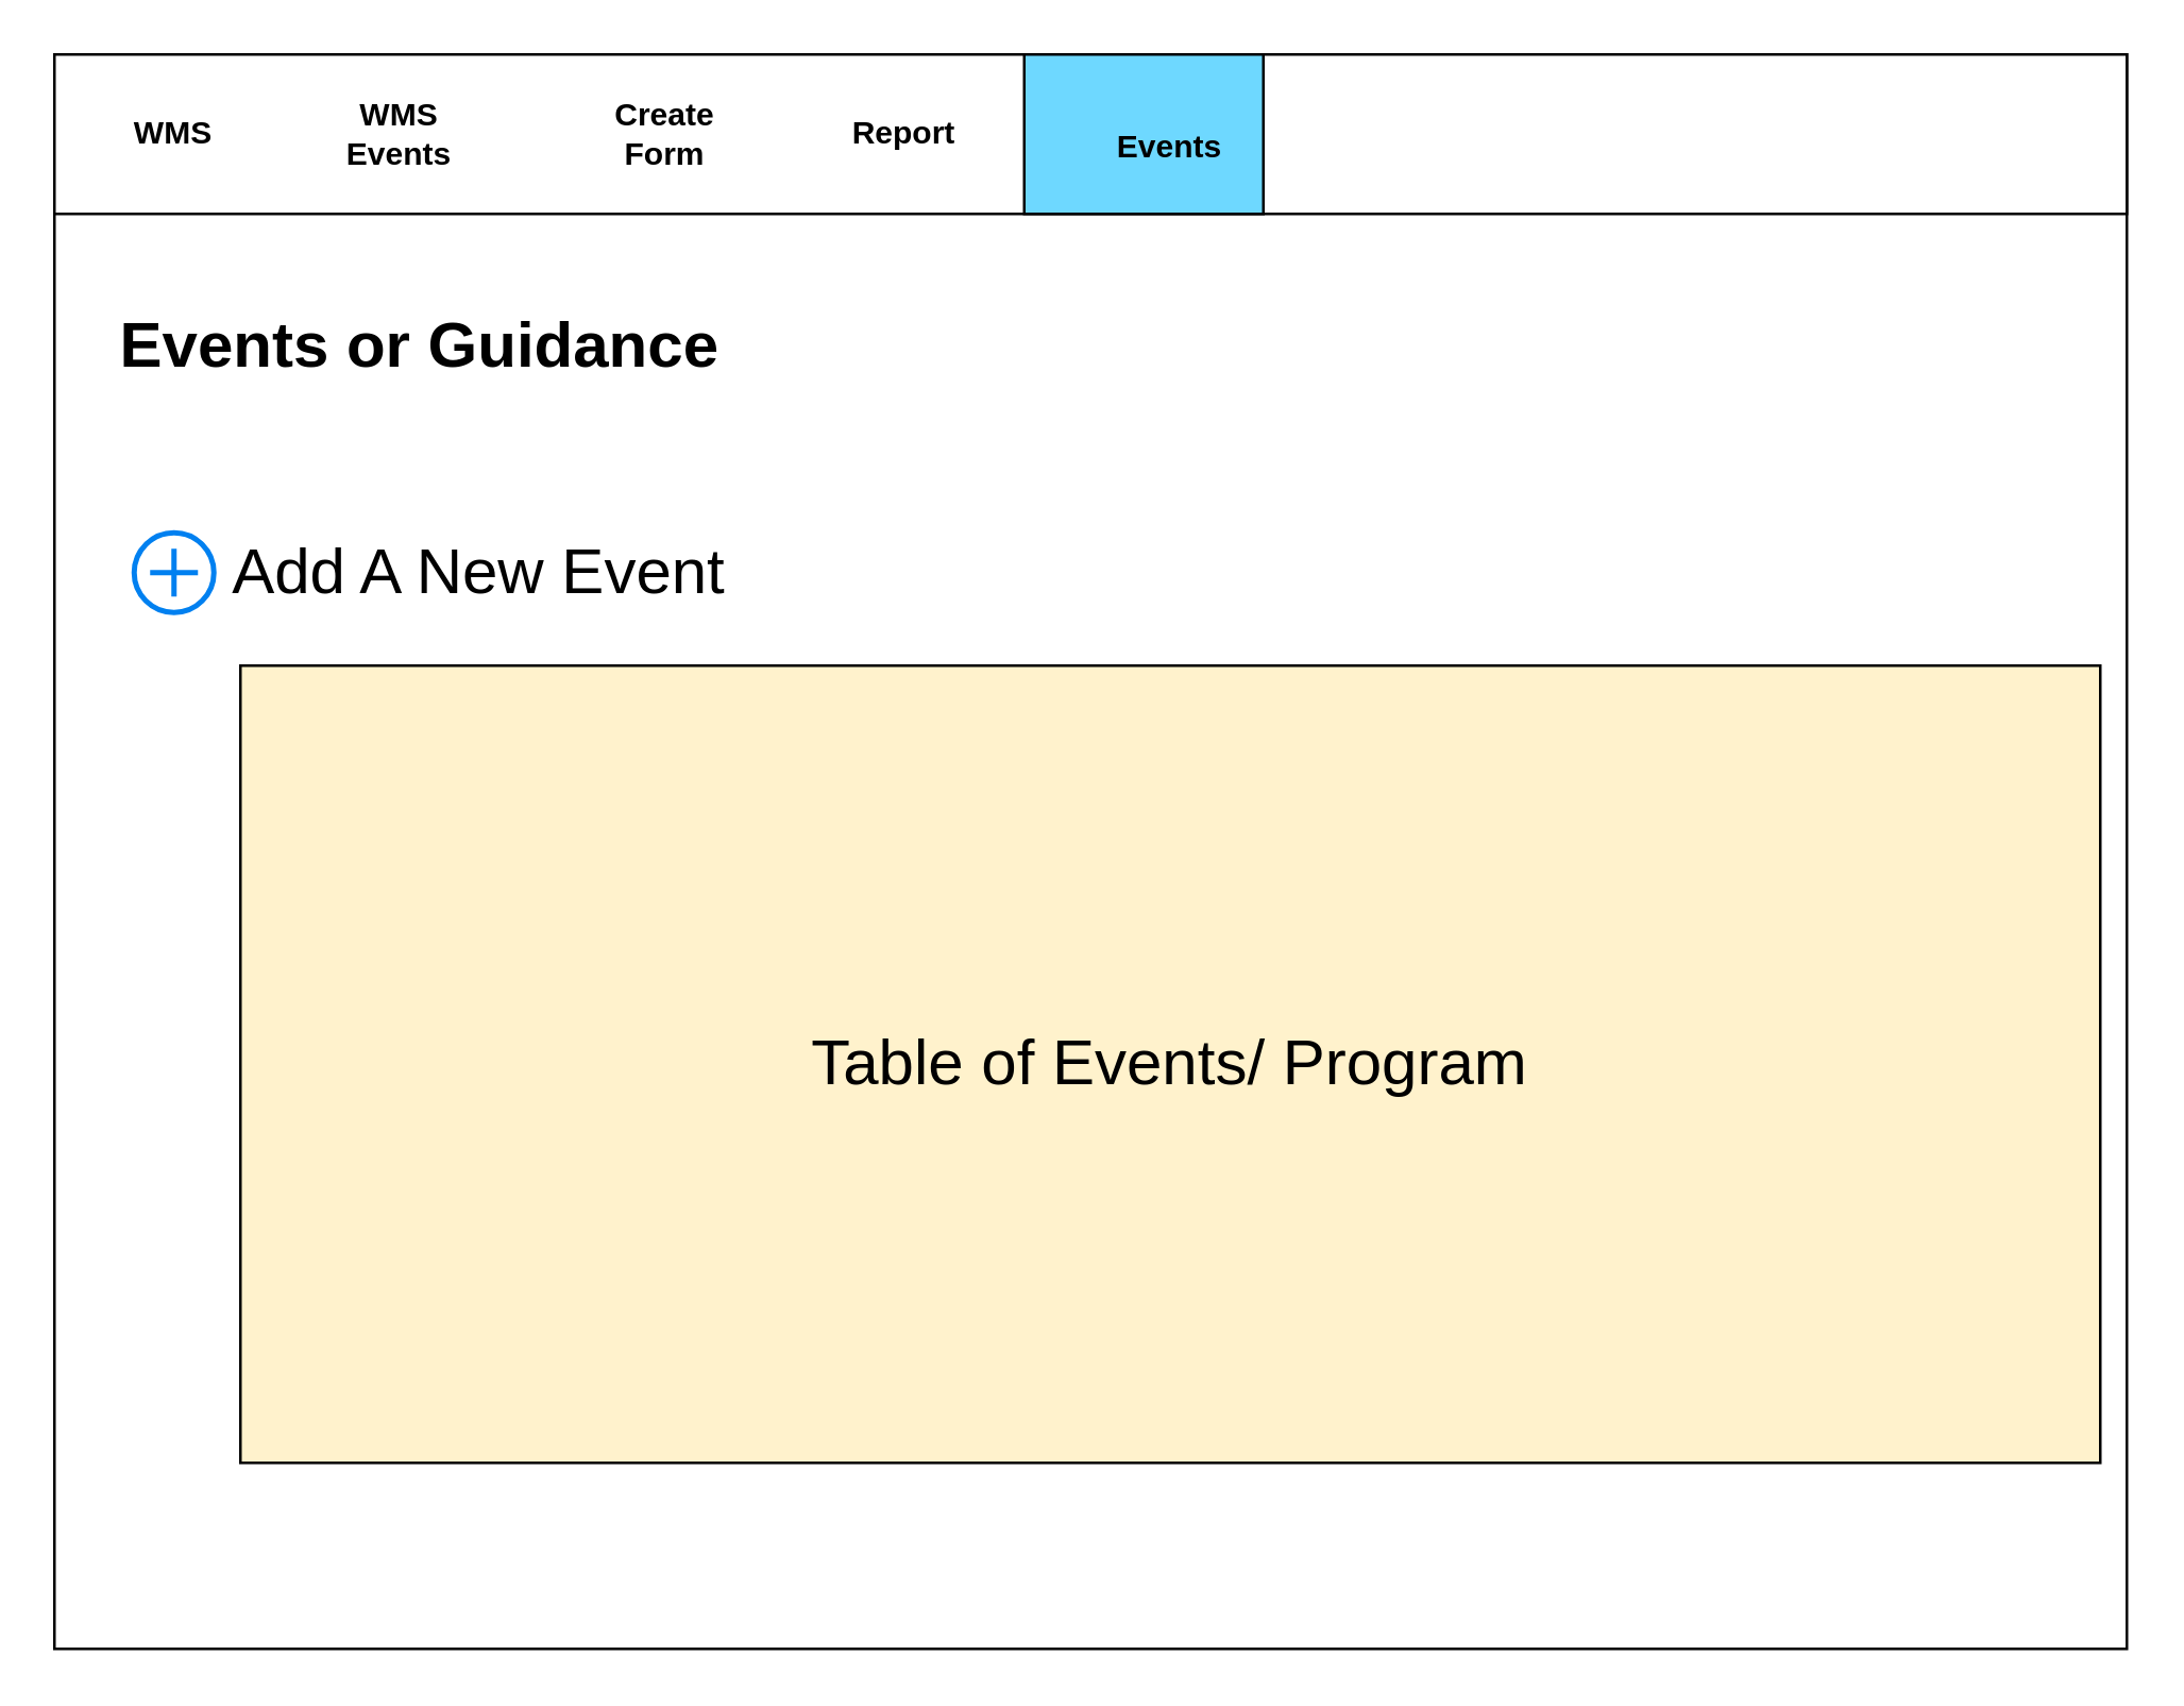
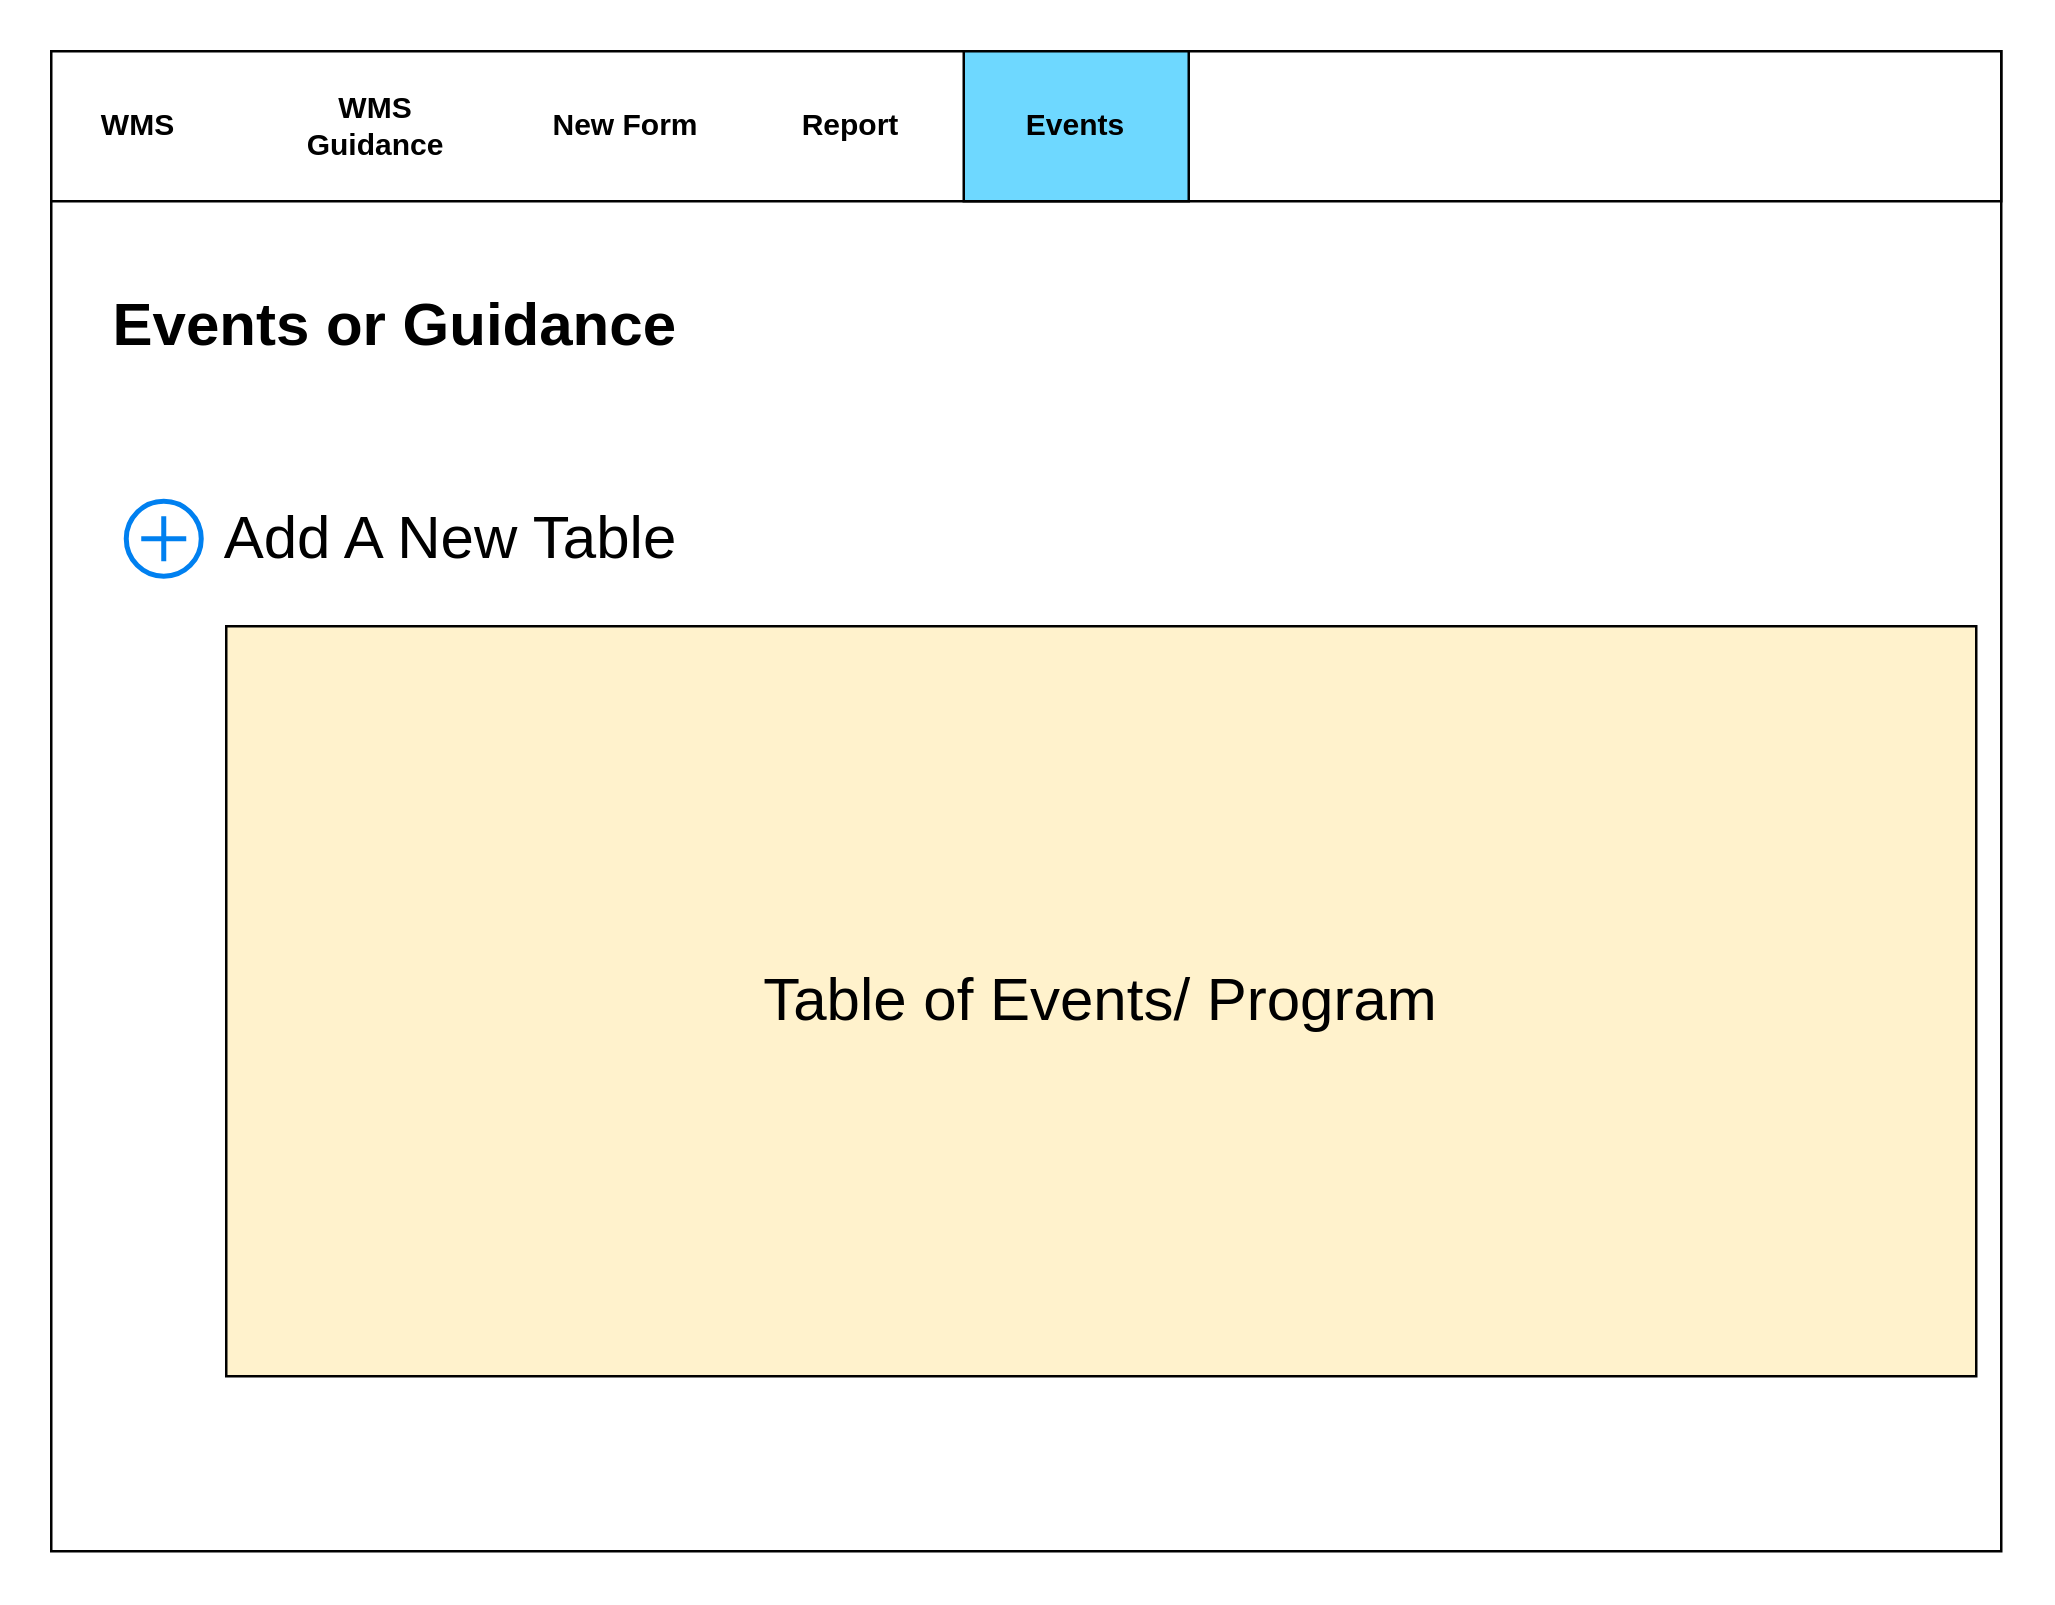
  <mxCell id="0" />
  <mxCell id="1" parent="0" />
  <mxCell id="2" value="" style="rounded=0;whiteSpace=wrap;html=1;" parent="1" vertex="1"><mxGeometry x="20" y="20" width="780" height="600" as="geometry" /></mxCell>
  <mxCell id="3" value="" style="rounded=0;whiteSpace=wrap;html=1;" parent="1" vertex="1"><mxGeometry x="20" y="20" width="780" height="60" as="geometry" /></mxCell>
- <mxCell id="4" value="&lt;b&gt;WMS Events&lt;/b&gt;" style="text;html=1;strokeColor=none;fillColor=none;align=center;verticalAlign=middle;whiteSpace=wrap;rounded=0;" parent="1" vertex="1"><mxGeometry x="120" y="35" width="60" height="30" as="geometry" /></mxCell>
+ <mxCell id="4" value="&lt;b&gt;WMS Guidance&lt;/b&gt;" style="text;html=1;strokeColor=none;fillColor=none;align=center;verticalAlign=middle;whiteSpace=wrap;rounded=0;" parent="1" vertex="1"><mxGeometry x="120" y="35" width="60" height="30" as="geometry" /></mxCell>
  <mxCell id="5" value="&lt;b&gt;Report&lt;/b&gt;" style="text;html=1;strokeColor=none;fillColor=none;align=center;verticalAlign=middle;whiteSpace=wrap;rounded=0;" parent="1" vertex="1"><mxGeometry x="310" y="35" width="60" height="30" as="geometry" /></mxCell>
  <mxCell id="6" value="" style="rounded=0;whiteSpace=wrap;html=1;fillColor=#6ED8FF;" parent="1" vertex="1"><mxGeometry x="385" y="20" width="90" height="60" as="geometry" /></mxCell>
- <mxCell id="7" value="&lt;b&gt;WMS&lt;/b&gt;" style="text;html=1;strokeColor=none;fillColor=none;align=center;verticalAlign=middle;whiteSpace=wrap;rounded=0;" parent="1" vertex="1"><mxGeometry x="35" y="35" width="60" height="30" as="geometry" /></mxCell>
- <mxCell id="8" value="&lt;b&gt;Create Form&lt;/b&gt;" style="text;html=1;strokeColor=none;fillColor=none;align=center;verticalAlign=middle;whiteSpace=wrap;rounded=0;" parent="1" vertex="1"><mxGeometry x="220" y="35" width="60" height="30" as="geometry" /></mxCell>
- <mxCell id="9" value="&lt;b&gt;Events&lt;/b&gt;" style="text;html=1;strokeColor=none;fillColor=none;align=center;verticalAlign=middle;whiteSpace=wrap;rounded=0;" vertex="1" parent="1"><mxGeometry x="410" y="40" width="60" height="30" as="geometry" /></mxCell>
+ <mxCell id="7" value="&lt;b&gt;WMS&lt;/b&gt;" style="text;html=1;strokeColor=none;fillColor=none;align=center;verticalAlign=middle;whiteSpace=wrap;rounded=0;" parent="1" vertex="1"><mxGeometry x="25" y="35" width="60" height="30" as="geometry" /></mxCell>
+ <mxCell id="8" value="&lt;b&gt;New Form&lt;/b&gt;" style="text;html=1;strokeColor=none;fillColor=none;align=center;verticalAlign=middle;whiteSpace=wrap;rounded=0;" parent="1" vertex="1"><mxGeometry x="220" y="35" width="60" height="30" as="geometry" /></mxCell>
+ <mxCell id="9" value="&lt;b&gt;Events&lt;/b&gt;" style="text;html=1;strokeColor=none;fillColor=none;align=center;verticalAlign=middle;whiteSpace=wrap;rounded=0;" vertex="1" parent="1"><mxGeometry x="400" y="35" width="60" height="30" as="geometry" /></mxCell>
  <mxCell id="10" value="&lt;h1&gt;Events or Guidance&lt;/h1&gt;" style="text;html=1;strokeColor=none;fillColor=none;spacing=5;spacingTop=-20;whiteSpace=wrap;overflow=hidden;rounded=0;" vertex="1" parent="1"><mxGeometry x="40" y="110" width="260" height="50" as="geometry" /></mxCell>
  <mxCell id="11" value="&lt;font style=&quot;font-size: 24px;&quot;&gt;Table of Events/ Program&lt;/font&gt;" style="rounded=0;whiteSpace=wrap;html=1;fillColor=#FFF2CC;" vertex="1" parent="1"><mxGeometry x="90" y="250" width="700" height="300" as="geometry" /></mxCell>
- <mxCell id="12" value="Add A New Event" style="text;html=1;strokeColor=none;fillColor=none;align=center;verticalAlign=middle;whiteSpace=wrap;rounded=0;fontSize=24;" vertex="1" parent="1"><mxGeometry x="60" y="200" width="240" height="30" as="geometry" /></mxCell>
+ <mxCell id="12" value="Add A New Table" style="text;html=1;strokeColor=none;fillColor=none;align=center;verticalAlign=middle;whiteSpace=wrap;rounded=0;fontSize=24;" vertex="1" parent="1"><mxGeometry x="60" y="200" width="240" height="30" as="geometry" /></mxCell>
  <mxCell id="13" value="" style="html=1;verticalLabelPosition=bottom;align=center;labelBackgroundColor=#ffffff;verticalAlign=top;strokeWidth=2;strokeColor=#0080F0;shadow=0;dashed=0;shape=mxgraph.ios7.icons.add;fontSize=24;fillColor=none;" vertex="1" parent="1"><mxGeometry x="50" y="200" width="30" height="30" as="geometry" /></mxCell>
